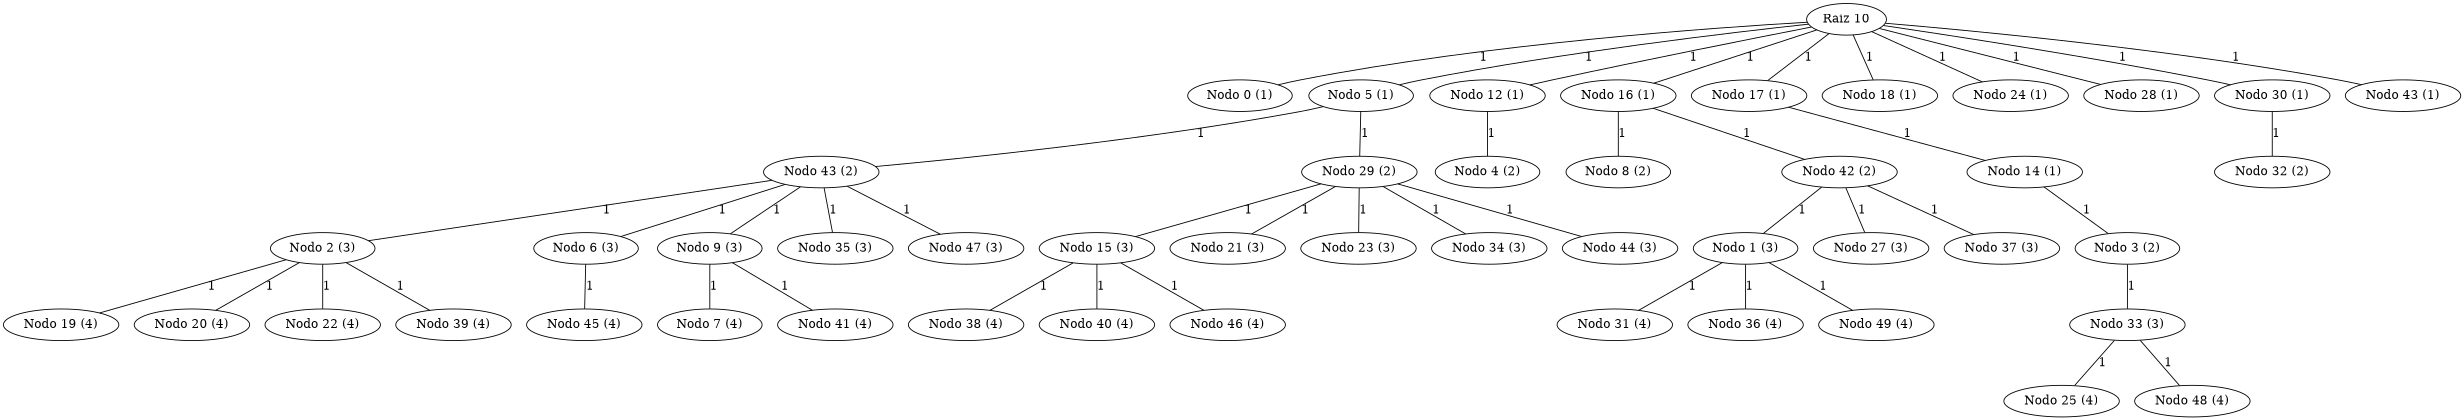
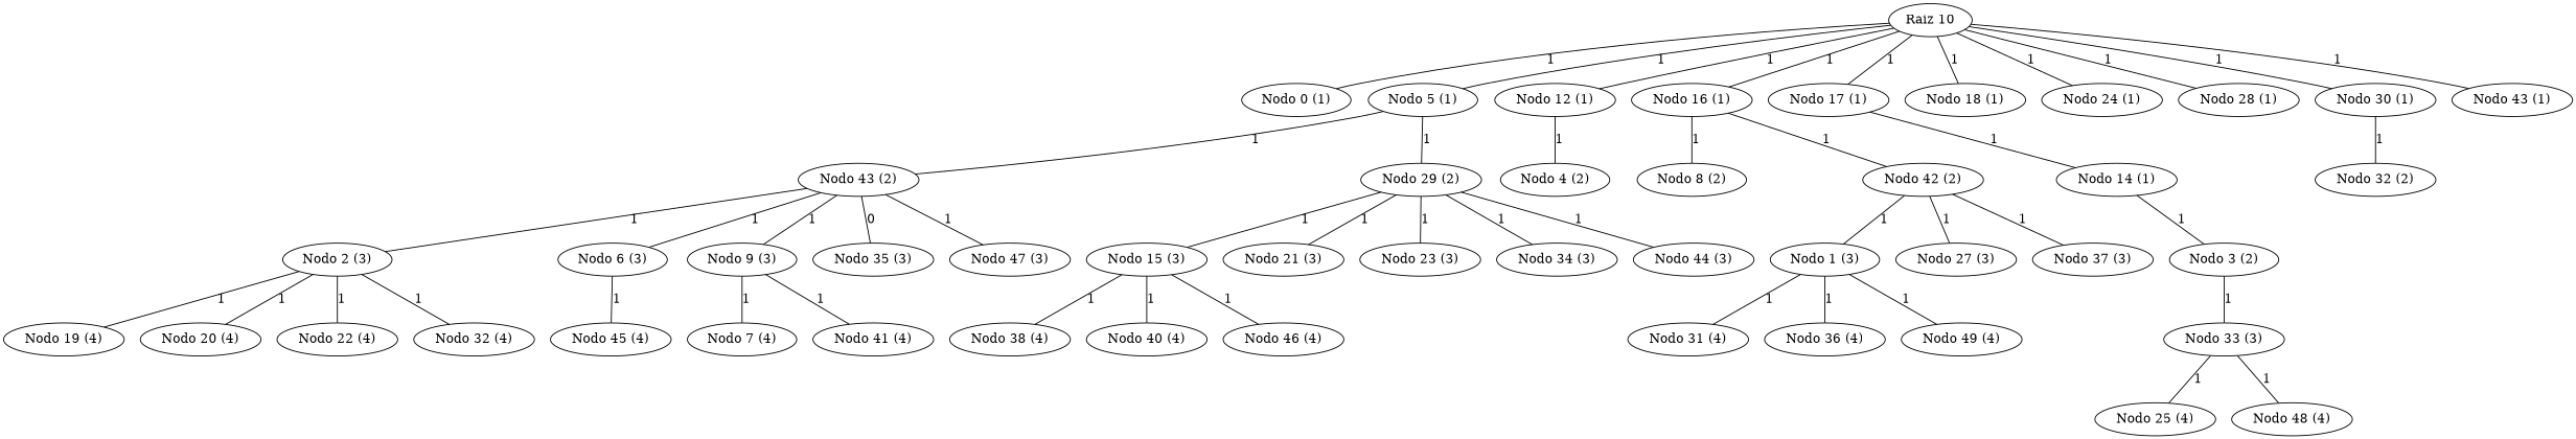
  graph {
    n1 [label="Raiz 10"]
    n2 [label="Nodo 0 (1)"]
    n3 [label="Nodo 5 (1)"]
    n4 [label="Nodo 12 (1)"]
    n5 [label="Nodo 16 (1)"]
    n6 [label="Nodo 17 (1)"]
    n7 [label="Nodo 18 (1)"]
    n8 [label="Nodo 24 (1)"]
    n9 [label="Nodo 28 (1)"]
    n10 [label="Nodo 30 (1)"]
    n11 [label="Nodo 43 (1)"]
    n12 [label="Nodo 43 (2)"]
    n13 [label="Nodo 29 (2)"]
    n14 [label="Nodo 4 (2)"]
    n15 [label="Nodo 14 (1)"]
    n16 [label="Nodo 3 (2)"]
    n17 [label="Nodo 8 (2)"]
    n18 [label="Nodo 42 (2)"]
    n19 [label="Nodo 32 (2)"]
    n20 [label="Nodo 2 (3)"]
    n21 [label="Nodo 6 (3)"]
    n22 [label="Nodo 9 (3)"]
    n23 [label="Nodo 35 (3)"]
    n24 [label="Nodo 47 (3)"]
    n25 [label="Nodo 15 (3)"]
    n26 [label="Nodo 21 (3)"]
    n27 [label="Nodo 23 (3)"]
    n28 [label="Nodo 34 (3)"]
    n29 [label="Nodo 44 (3)"]
    n30 [label="Nodo 33 (3)"]
    n31 [label="Nodo 1 (3)"]
    n32 [label="Nodo 27 (3)"]
    n33 [label="Nodo 37 (3)"]
    n34 [label="Nodo 19 (4)"]
    n35 [label="Nodo 20 (4)"]
    n36 [label="Nodo 22 (4)"]
-   n37 [label="Nodo 39 (4)"]
+   n37 [label="Nodo 32 (4)"]
    n38 [label="Nodo 45 (4)"]
    n39 [label="Nodo 7 (4)"]
    n40 [label="Nodo 41 (4)"]
    n41 [label="Nodo 38 (4)"]
    n42 [label="Nodo 40 (4)"]
    n43 [label="Nodo 46 (4)"]
    n44 [label="Nodo 25 (4)"]
    n45 [label="Nodo 48 (4)"]
    n46 [label="Nodo 31 (4)"]
    n47 [label="Nodo 36 (4)"]
    n48 [label="Nodo 49 (4)"]
    n1 -- n2 [label=1]
    n1 -- n3 [label=1]
    n1 -- n4 [label=1]
    n1 -- n5 [label=1]
    n1 -- n6 [label=1]
    n1 -- n7 [label=1]
    n1 -- n8 [label=1]
    n1 -- n9 [label=1]
    n1 -- n10 [label=1]
    n1 -- n11 [label=1]
    n3 -- n12 [label=1]
    n3 -- n13 [label=1]
    n4 -- n14 [label=1]
    n5 -- n17 [label=1]
    n5 -- n18 [label=1]
    n6 -- n15 [label=1]
    n10 -- n19 [label=1]
    n12 -- n20 [label=1]
    n12 -- n21 [label=1]
    n12 -- n22 [label=1]
-   n12 -- n23 [label=1]
+   n12 -- n23 [label=0]
    n12 -- n24 [label=1]
    n13 -- n25 [label=1]
    n13 -- n26 [label=1]
    n13 -- n27 [label=1]
    n13 -- n28 [label=1]
    n13 -- n29 [label=1]
    n15 -- n16 [label=1]
    n16 -- n30 [label=1]
    n18 -- n31 [label=1]
    n18 -- n32 [label=1]
    n18 -- n33 [label=1]
    n20 -- n34 [label=1]
    n20 -- n35 [label=1]
    n20 -- n36 [label=1]
    n20 -- n37 [label=1]
    n21 -- n38 [label=1]
    n22 -- n39 [label=1]
    n22 -- n40 [label=1]
    n25 -- n41 [label=1]
    n25 -- n42 [label=1]
    n25 -- n43 [label=1]
    n30 -- n44 [label=1]
    n30 -- n45 [label=1]
    n31 -- n46 [label=1]
    n31 -- n47 [label=1]
    n31 -- n48 [label=1]
  }
